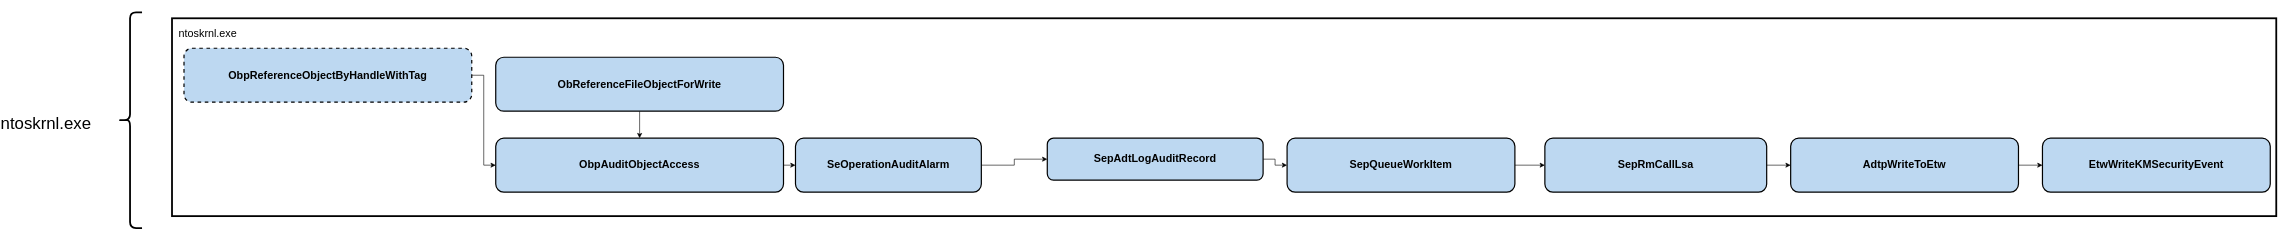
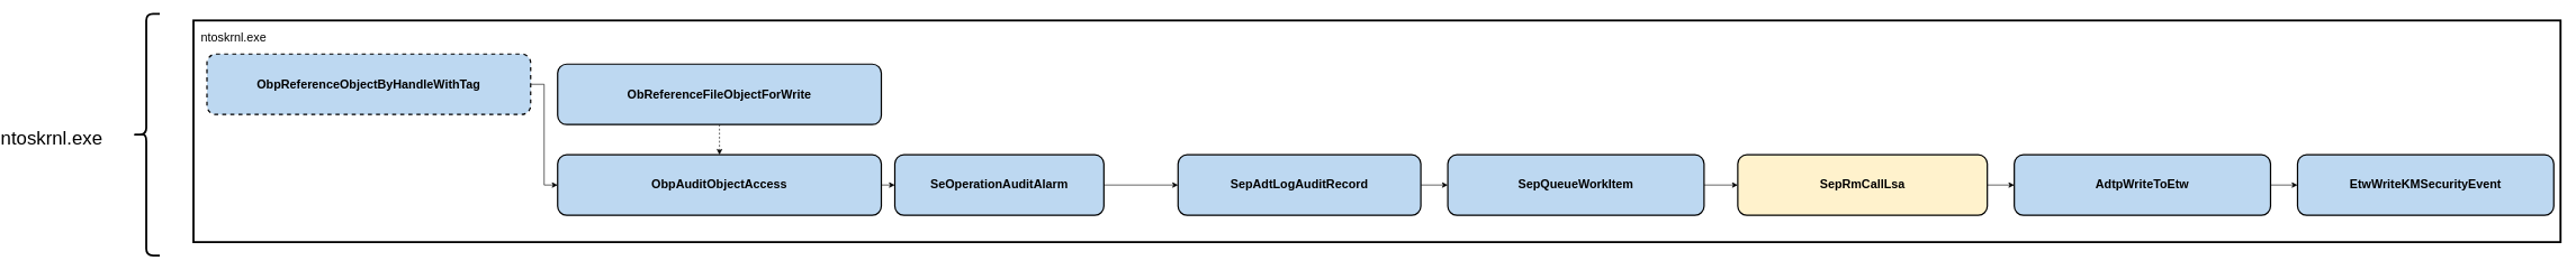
  <mxCell id="0" />
  <mxCell id="1" parent="0" />
  <mxCell id="2" value="&lt;span style=&quot;font-size: 28px;&quot;&gt;ntoskrnl.exe&lt;/span&gt;" style="text;html=1;strokeColor=none;fillColor=none;align=center;verticalAlign=middle;whiteSpace=wrap;rounded=0;" vertex="1" parent="1"><mxGeometry x="20" y="190" width="60" height="30" as="geometry" /></mxCell>
  <mxCell id="3" value="" style="shape=curlyBracket;whiteSpace=wrap;html=1;rounded=1;fontSize=20;strokeWidth=3;" vertex="1" parent="1"><mxGeometry x="170" y="20" width="40" height="360" as="geometry" /></mxCell>
  <mxCell id="4" value="" style="rounded=0;whiteSpace=wrap;html=1;fontSize=20;strokeWidth=3;" vertex="1" parent="1"><mxGeometry x="260" y="30" width="3510" height="330" as="geometry" /></mxCell>
  <mxCell id="5" value="&lt;font style=&quot;font-size: 18px;&quot;&gt;ntoskrnl.exe&lt;/font&gt;" style="text;html=1;strokeColor=none;fillColor=none;align=center;verticalAlign=middle;whiteSpace=wrap;rounded=0;" vertex="1" parent="1"><mxGeometry x="290" y="40" width="60" height="30" as="geometry" /></mxCell>
  <mxCell id="6" style="edgeStyle=orthogonalEdgeStyle;rounded=0;orthogonalLoop=1;jettySize=auto;html=1;entryX=0;entryY=0.5;entryDx=0;entryDy=0;" edge="1" parent="1" source="7" target="17"><mxGeometry relative="1" as="geometry" /></mxCell>
- <mxCell id="7" value="&lt;b&gt;SepRmCallLsa&lt;/b&gt;" style="rounded=1;whiteSpace=wrap;html=1;fontSize=18;strokeWidth=2;fillColor=#BDD8F1;" vertex="1" parent="1"><mxGeometry x="2550" y="230" width="370" height="90" as="geometry" /></mxCell>
+ <mxCell id="7" value="&lt;b&gt;SepRmCallLsa&lt;/b&gt;" style="rounded=1;whiteSpace=wrap;html=1;fontSize=18;strokeWidth=2;fillColor=#fff2cc;" vertex="1" parent="1"><mxGeometry x="2550" y="230" width="370" height="90" as="geometry" /></mxCell>
  <mxCell id="8" style="edgeStyle=orthogonalEdgeStyle;rounded=0;orthogonalLoop=1;jettySize=auto;html=1;entryX=0;entryY=0.5;entryDx=0;entryDy=0;" edge="1" parent="1" source="9" target="7"><mxGeometry relative="1" as="geometry" /></mxCell>
  <mxCell id="9" value="&lt;b&gt;SepQueueWorkItem&lt;/b&gt;" style="rounded=1;whiteSpace=wrap;html=1;fontSize=18;strokeWidth=2;fillColor=#BDD8F1;" vertex="1" parent="1"><mxGeometry x="2120" y="230" width="380" height="90" as="geometry" /></mxCell>
  <mxCell id="10" style="edgeStyle=orthogonalEdgeStyle;rounded=0;orthogonalLoop=1;jettySize=auto;html=1;entryX=0;entryY=0.5;entryDx=0;entryDy=0;" edge="1" parent="1" source="11" target="15"><mxGeometry relative="1" as="geometry" /></mxCell>
  <mxCell id="11" value="&lt;b&gt;SeOperationAuditAlarm&lt;/b&gt;" style="rounded=1;whiteSpace=wrap;html=1;fontSize=18;strokeWidth=2;fillColor=#BDD8F1;" vertex="1" parent="1"><mxGeometry x="1300" y="230" width="310" height="90" as="geometry" /></mxCell>
  <mxCell id="12" style="edgeStyle=orthogonalEdgeStyle;rounded=0;orthogonalLoop=1;jettySize=auto;html=1;exitX=1;exitY=0.5;exitDx=0;exitDy=0;entryX=0;entryY=0.5;entryDx=0;entryDy=0;" edge="1" parent="1" source="13" target="11"><mxGeometry relative="1" as="geometry" /></mxCell>
  <mxCell id="13" value="&lt;b&gt;ObpAuditObjectAccess&lt;/b&gt;" style="rounded=1;whiteSpace=wrap;html=1;fontSize=18;strokeWidth=2;fillColor=#BDD8F1;" vertex="1" parent="1"><mxGeometry x="800" y="230" width="480" height="90" as="geometry" /></mxCell>
  <mxCell id="14" style="edgeStyle=orthogonalEdgeStyle;rounded=0;orthogonalLoop=1;jettySize=auto;html=1;entryX=0;entryY=0.5;entryDx=0;entryDy=0;" edge="1" parent="1" source="15" target="9"><mxGeometry relative="1" as="geometry" /></mxCell>
- <mxCell id="15" value="&lt;b&gt;SepAdtLogAuditRecord&lt;/b&gt;" style="rounded=1;whiteSpace=wrap;html=1;fontSize=18;strokeWidth=2;fillColor=#BDD8F1;" vertex="1" parent="1"><mxGeometry x="1720" y="230" width="360" height="70" as="geometry" /></mxCell>
+ <mxCell id="15" value="&lt;b&gt;SepAdtLogAuditRecord&lt;/b&gt;" style="rounded=1;whiteSpace=wrap;html=1;fontSize=18;strokeWidth=2;fillColor=#BDD8F1;" vertex="1" parent="1"><mxGeometry x="1720" y="230" width="360" height="90" as="geometry" /></mxCell>
  <mxCell id="16" style="edgeStyle=orthogonalEdgeStyle;rounded=0;orthogonalLoop=1;jettySize=auto;html=1;entryX=0;entryY=0.5;entryDx=0;entryDy=0;" edge="1" parent="1" source="17" target="18"><mxGeometry relative="1" as="geometry" /></mxCell>
  <mxCell id="17" value="&lt;b&gt;AdtpWriteToEtw&lt;/b&gt;" style="rounded=1;whiteSpace=wrap;html=1;fontSize=18;strokeWidth=2;fillColor=#BDD8F1;" vertex="1" parent="1"><mxGeometry x="2960" y="230" width="380" height="90" as="geometry" /></mxCell>
  <mxCell id="18" value="&lt;b&gt;EtwWriteKMSecurityEvent&lt;/b&gt;" style="rounded=1;whiteSpace=wrap;html=1;fontSize=18;strokeWidth=2;fillColor=#BDD8F1;" vertex="1" parent="1"><mxGeometry x="3380" y="230" width="380" height="90" as="geometry" /></mxCell>
  <mxCell id="19" style="edgeStyle=orthogonalEdgeStyle;rounded=0;orthogonalLoop=1;jettySize=auto;html=1;entryX=0;entryY=0.5;entryDx=0;entryDy=0;" edge="1" parent="1" source="20" target="13"><mxGeometry relative="1" as="geometry" /></mxCell>
  <mxCell id="20" value="&lt;b&gt;ObpReferenceObjectByHandleWithTag&lt;/b&gt;" style="rounded=1;whiteSpace=wrap;html=1;fontSize=18;strokeWidth=2;fillColor=#BDD8F1;dashed=1;" vertex="1" parent="1"><mxGeometry x="280" y="80" width="480" height="90" as="geometry" /></mxCell>
- <mxCell id="21" style="edgeStyle=orthogonalEdgeStyle;rounded=0;orthogonalLoop=1;jettySize=auto;html=1;" edge="1" parent="1" source="22" target="13"><mxGeometry relative="1" as="geometry" /></mxCell>
+ <mxCell id="21" style="edgeStyle=orthogonalEdgeStyle;rounded=0;orthogonalLoop=1;jettySize=auto;html=1;dashed=1;" edge="1" parent="1" source="22" target="13"><mxGeometry relative="1" as="geometry" /></mxCell>
  <mxCell id="22" value="&lt;b&gt;ObReferenceFileObjectForWrite&lt;/b&gt;" style="rounded=1;whiteSpace=wrap;html=1;fontSize=18;strokeWidth=2;fillColor=#BDD8F1;" vertex="1" parent="1"><mxGeometry x="800" y="95" width="480" height="90" as="geometry" /></mxCell>
